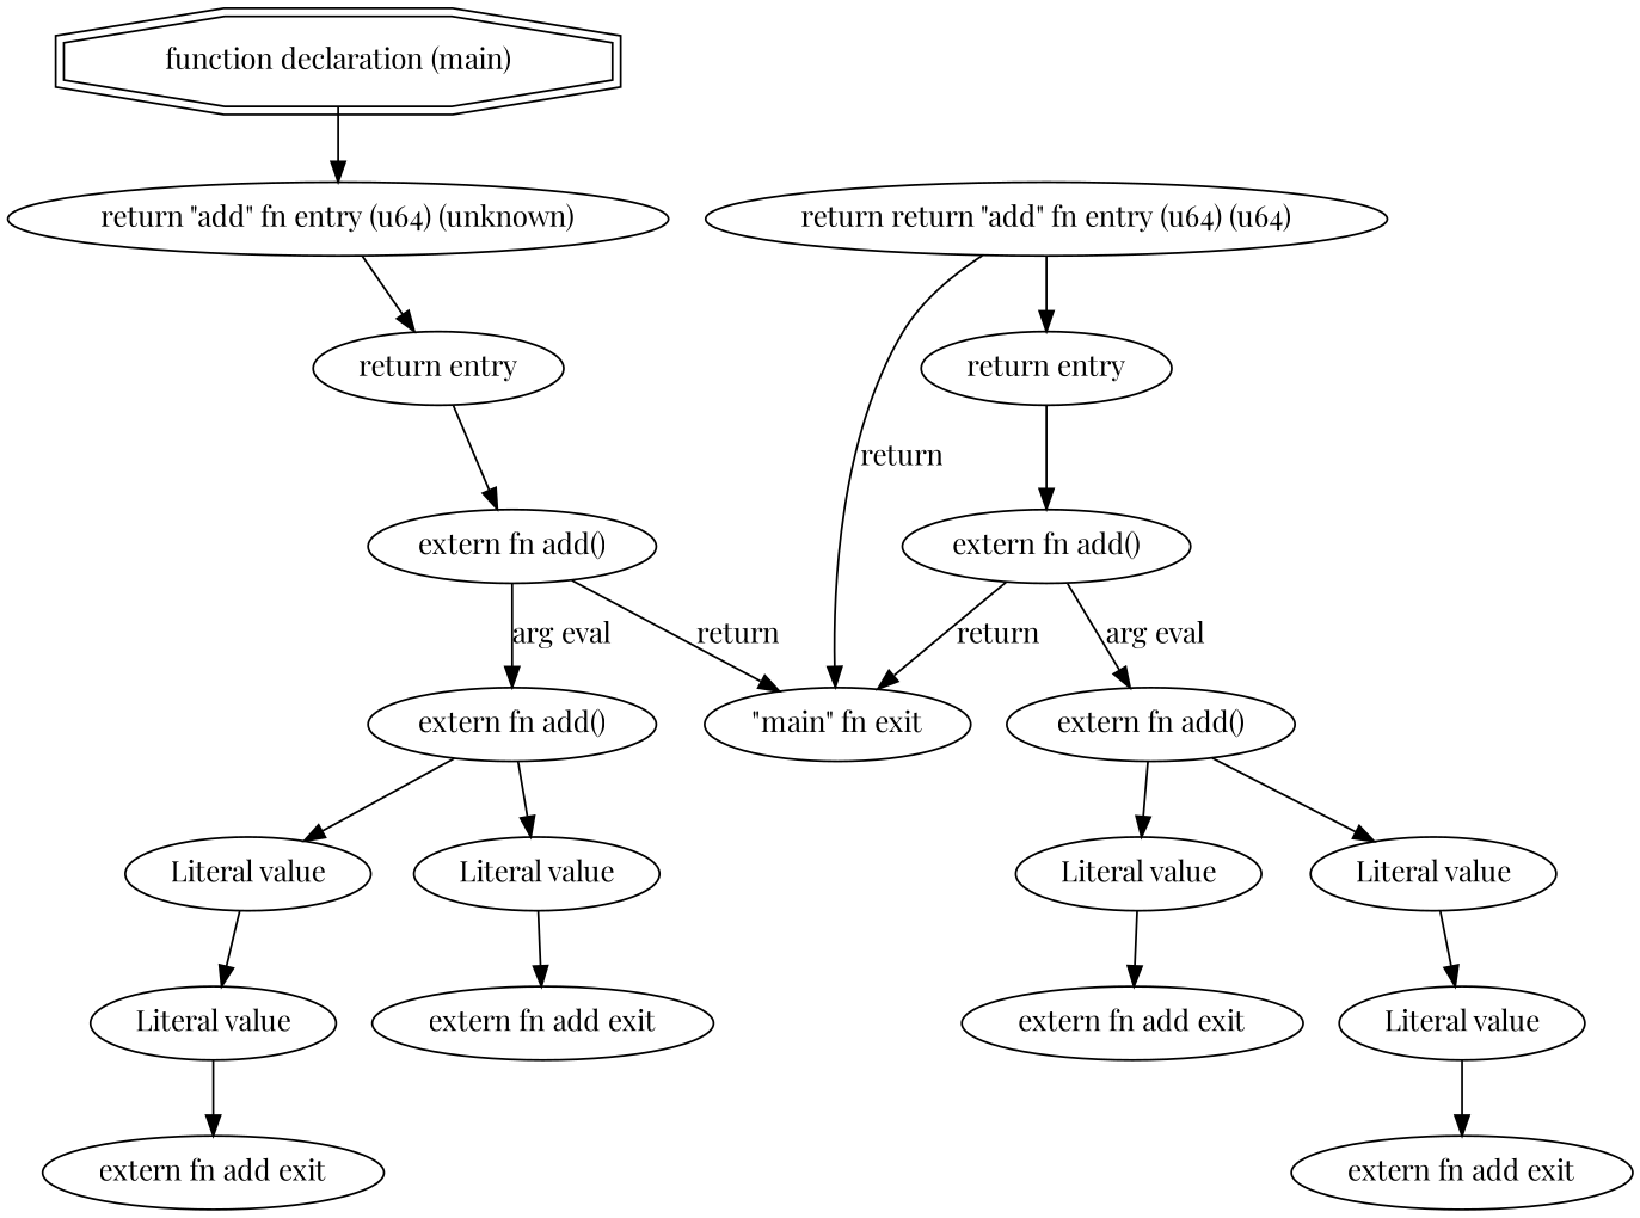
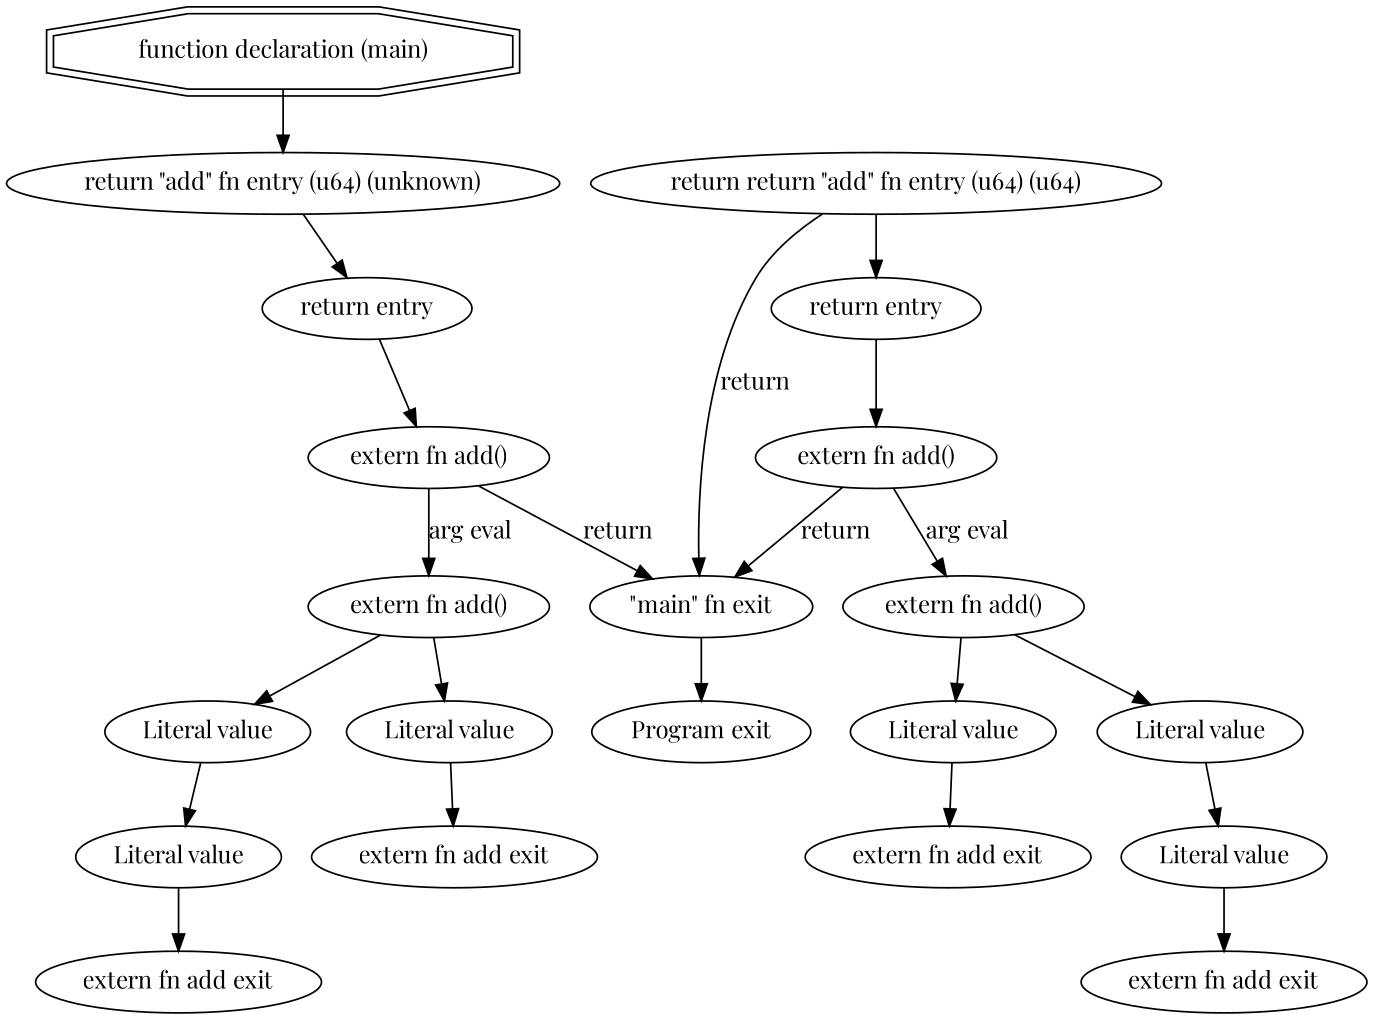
  digraph {
    fontname="Playfair Display"
    node [fontname="Playfair Display"]
    edge [fontname="Playfair Display"]
+   n1 [label="Program exit"]
    n2 [label="function declaration (main)" shape=doubleoctagon]
    n3 [label="return \"add\" fn entry (u64) (unknown)"]
    n4 [label="\"main\" fn exit"]
    n5 [label="return entry"]
    n6 [label="extern fn add()"]
    n7 [label="extern fn add()"]
    n8 [label="extern fn add exit"]
    n9 [label="Literal value"]
    n10 [label="Literal value"]
    n11 [label="extern fn add exit"]
    n12 [label="Literal value"]
    n13 [label="return return \"add\" fn entry (u64) (u64)"]
    n14 [label="return entry"]
    n15 [label="extern fn add()"]
    n16 [label="extern fn add()"]
    n17 [label="extern fn add exit"]
    n18 [label="Literal value"]
    n19 [label="Literal value"]
    n20 [label="extern fn add exit"]
    n21 [label="Literal value"]
    n2 -> n3
    n3 -> n5
+   n4 -> n1
    n5 -> n6
    n6 -> n4 [label=return]
    n6 -> n7 [label="arg eval"]
    n7 -> n9
    n7 -> n10
    n9 -> n12
    n10 -> n8
    n12 -> n11
    n13 -> n4 [label=return]
    n13 -> n14
    n14 -> n15
    n15 -> n4 [label=return]
    n15 -> n16 [label="arg eval"]
    n16 -> n18
    n16 -> n19
    n18 -> n21
    n19 -> n17
    n21 -> n20
  }
